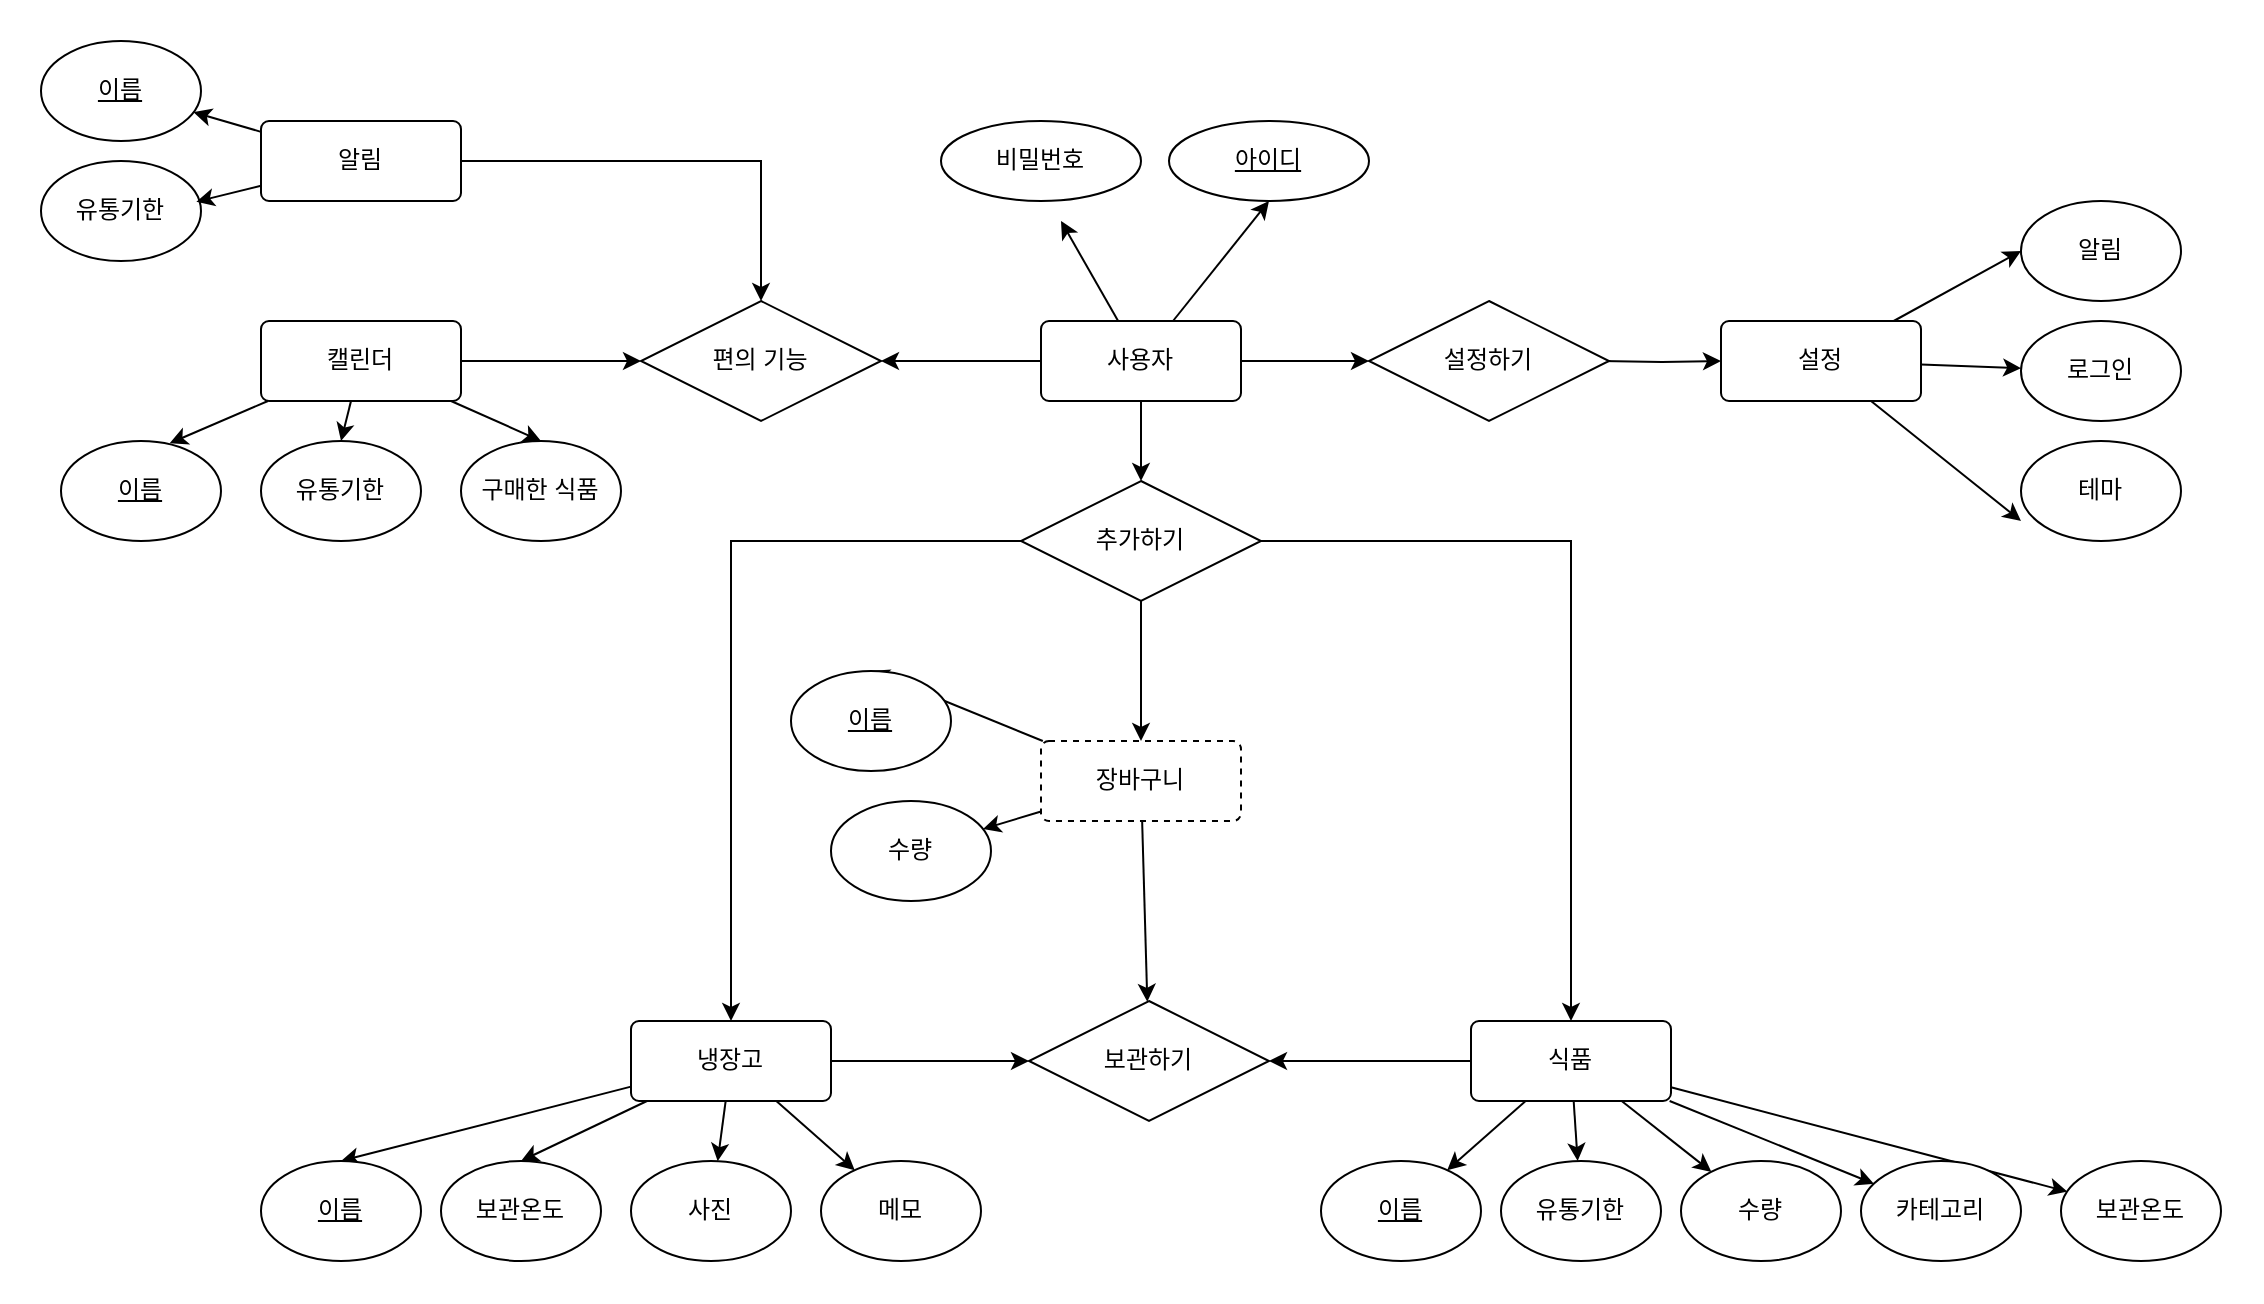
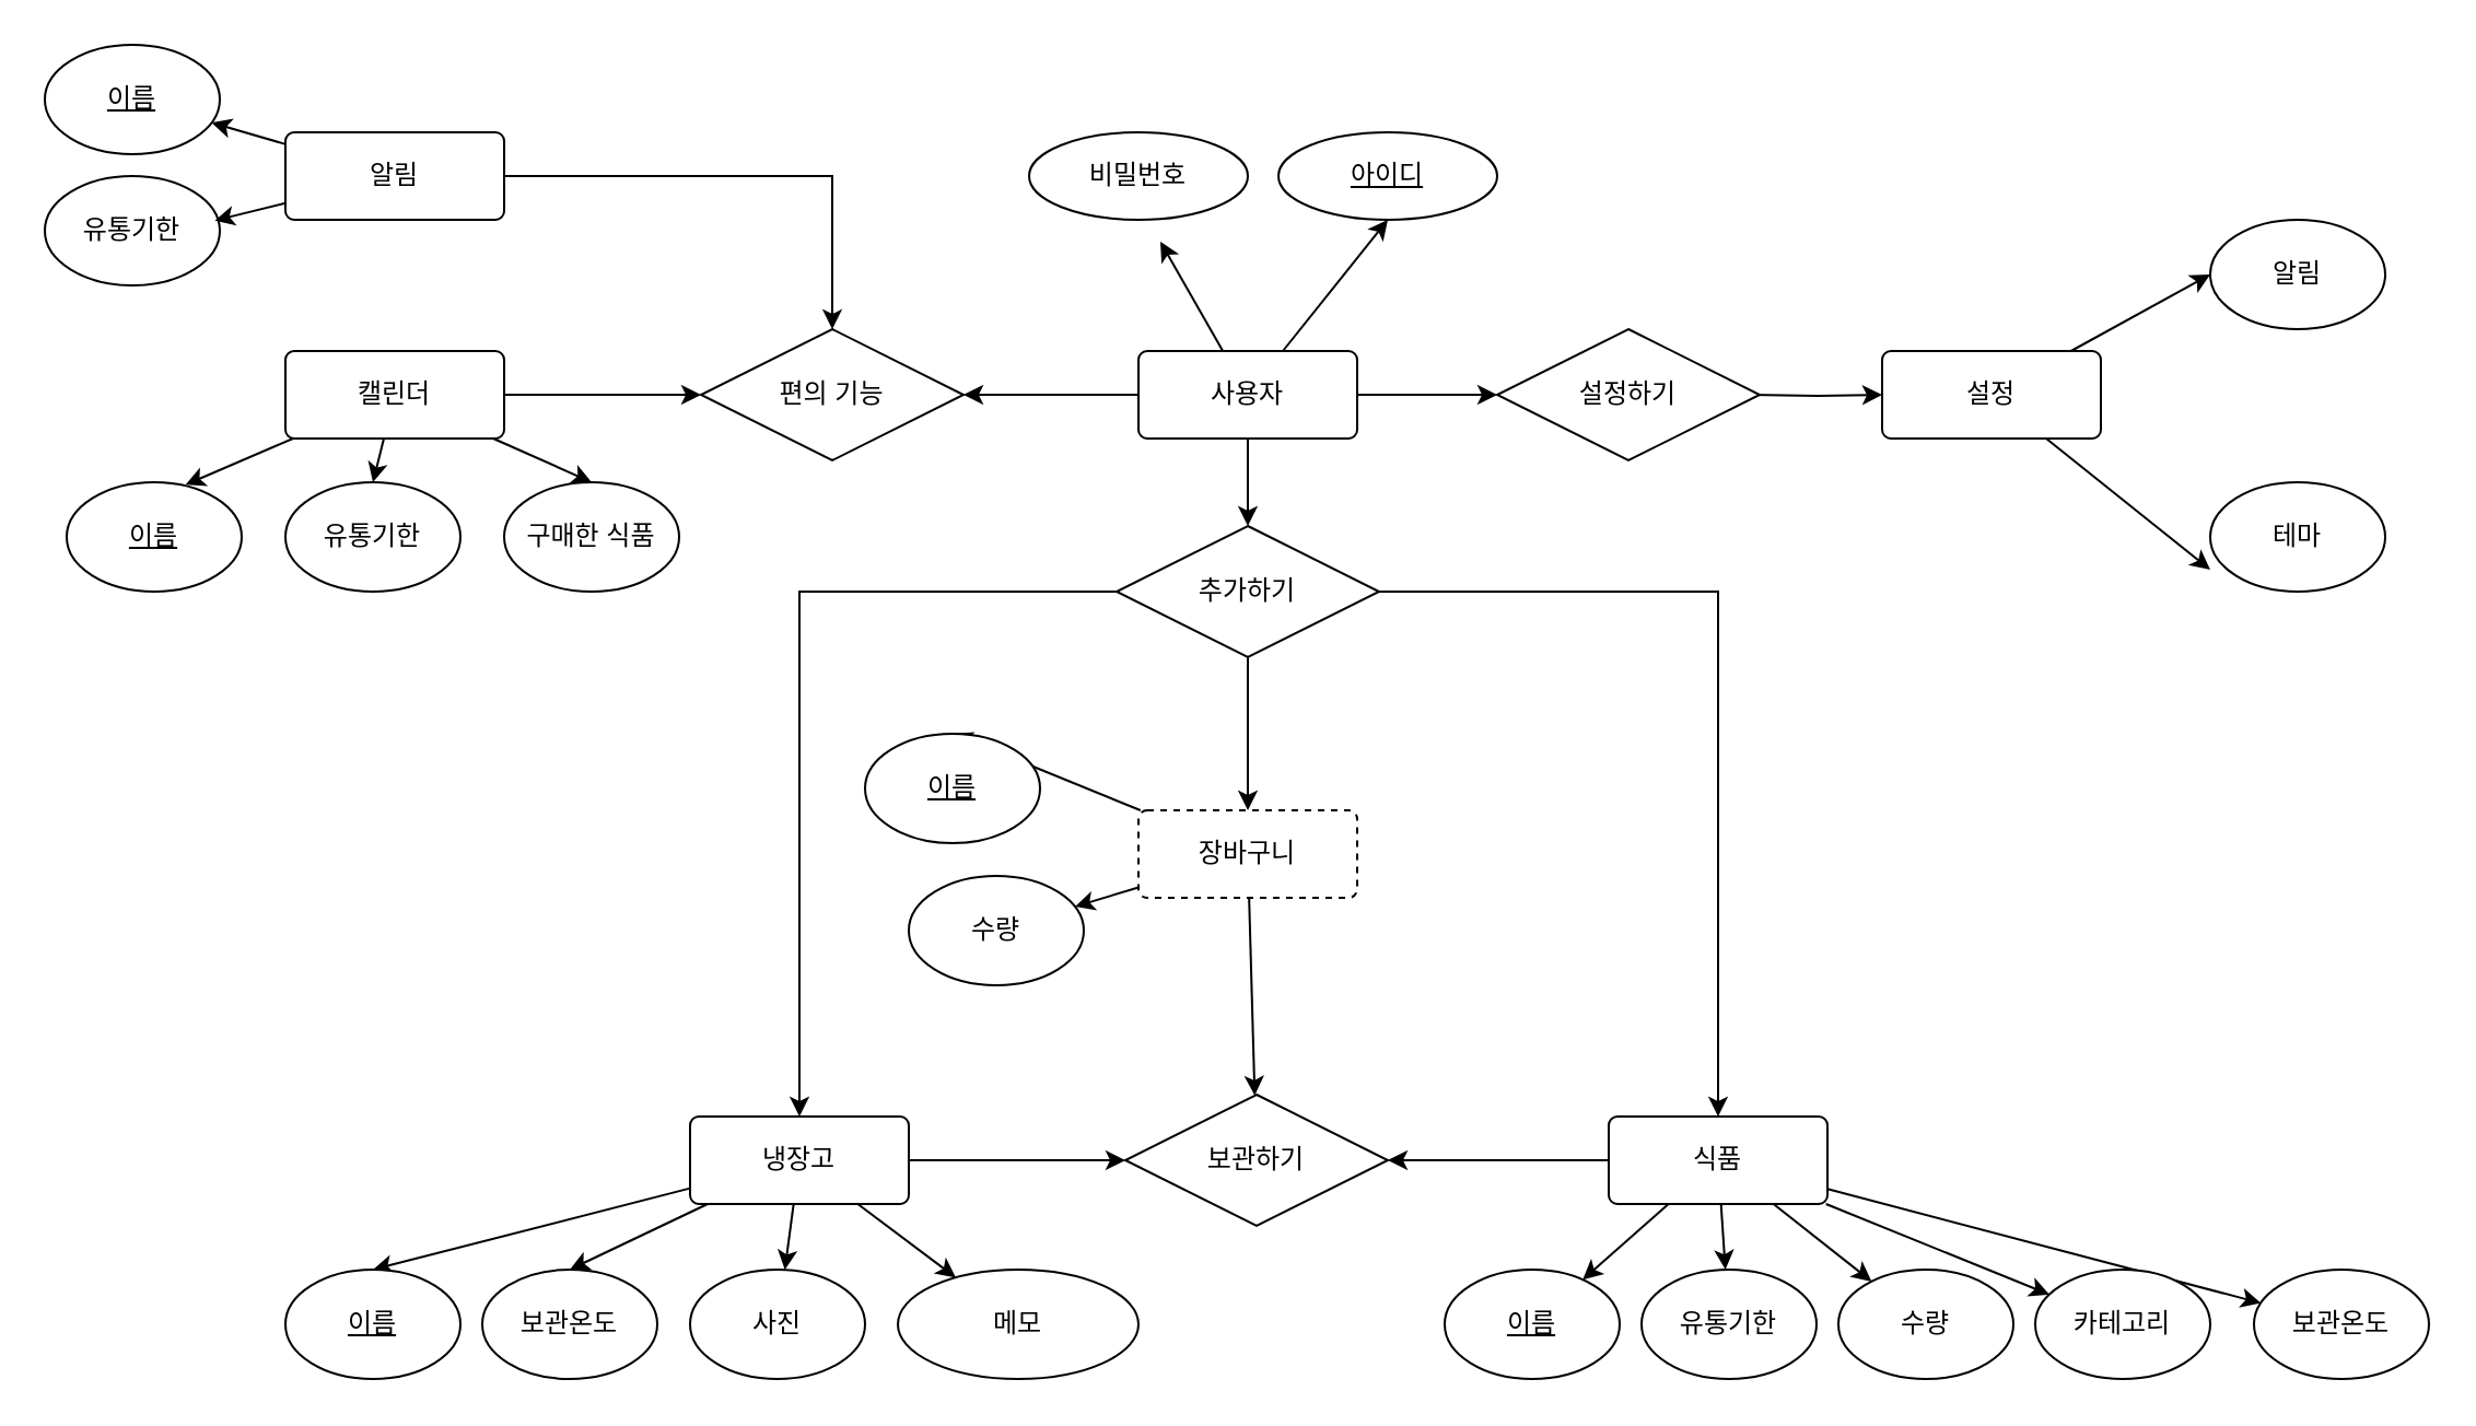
  <mxCell id="0" />
  <mxCell id="1" parent="0" />
  <mxCell id="2" style="edgeStyle=orthogonalEdgeStyle;rounded=0;orthogonalLoop=1;jettySize=auto;html=1;" edge="1" parent="1" source="7" target="36"><mxGeometry relative="1" as="geometry" /></mxCell>
  <mxCell id="3" style="rounded=0;orthogonalLoop=1;jettySize=auto;html=1;" edge="1" parent="1" source="7"><mxGeometry relative="1" as="geometry"><mxPoint x="530" y="110" as="targetPoint" /></mxGeometry></mxCell>
  <mxCell id="4" style="rounded=0;orthogonalLoop=1;jettySize=auto;html=1;entryX=0.5;entryY=1;entryDx=0;entryDy=0;" edge="1" parent="1" source="7" target="29"><mxGeometry relative="1" as="geometry" /></mxCell>
  <mxCell id="5" style="edgeStyle=orthogonalEdgeStyle;rounded=0;orthogonalLoop=1;jettySize=auto;html=1;entryX=1;entryY=0.5;entryDx=0;entryDy=0;" edge="1" parent="1" source="7" target="67"><mxGeometry relative="1" as="geometry" /></mxCell>
  <mxCell id="6" style="edgeStyle=orthogonalEdgeStyle;rounded=0;orthogonalLoop=1;jettySize=auto;html=1;entryX=0;entryY=0.5;entryDx=0;entryDy=0;" edge="1" parent="1" source="7" target="32"><mxGeometry relative="1" as="geometry" /></mxCell>
  <mxCell id="7" value="사용자" style="rounded=1;arcSize=10;whiteSpace=wrap;html=1;align=center;" vertex="1" parent="1"><mxGeometry x="520" y="160" width="100" height="40" as="geometry" /></mxCell>
  <mxCell id="8" style="rounded=0;orthogonalLoop=1;jettySize=auto;html=1;entryX=0;entryY=0.5;entryDx=0;entryDy=0;" edge="1" parent="1" source="10" target="47"><mxGeometry relative="1" as="geometry" /></mxCell>
- <mxCell id="9" style="rounded=0;orthogonalLoop=1;jettySize=auto;html=1;" edge="1" parent="1" source="10" target="48"><mxGeometry relative="1" as="geometry" /></mxCell>
  <mxCell id="10" value="설정" style="rounded=1;arcSize=10;whiteSpace=wrap;html=1;align=center;" vertex="1" parent="1"><mxGeometry x="860" y="160" width="100" height="40" as="geometry" /></mxCell>
  <mxCell id="11" value="" style="rounded=0;orthogonalLoop=1;jettySize=auto;html=1;" edge="1" parent="1" source="16" target="39"><mxGeometry relative="1" as="geometry" /></mxCell>
  <mxCell id="12" style="rounded=0;orthogonalLoop=1;jettySize=auto;html=1;" edge="1" parent="1" source="16" target="40"><mxGeometry relative="1" as="geometry" /></mxCell>
  <mxCell id="13" style="rounded=0;orthogonalLoop=1;jettySize=auto;html=1;entryX=0.5;entryY=0;entryDx=0;entryDy=0;" edge="1" parent="1" source="16" target="37"><mxGeometry relative="1" as="geometry" /></mxCell>
  <mxCell id="14" style="rounded=0;orthogonalLoop=1;jettySize=auto;html=1;entryX=0.5;entryY=0;entryDx=0;entryDy=0;" edge="1" parent="1" source="16" target="38"><mxGeometry relative="1" as="geometry" /></mxCell>
  <mxCell id="15" style="edgeStyle=orthogonalEdgeStyle;rounded=0;orthogonalLoop=1;jettySize=auto;html=1;entryX=0;entryY=0.5;entryDx=0;entryDy=0;" edge="1" parent="1" source="16" target="51"><mxGeometry relative="1" as="geometry" /></mxCell>
  <mxCell id="16" value="냉장고" style="rounded=1;arcSize=10;whiteSpace=wrap;html=1;align=center;" vertex="1" parent="1"><mxGeometry x="315" y="510" width="100" height="40" as="geometry" /></mxCell>
  <mxCell id="17" style="rounded=0;orthogonalLoop=1;jettySize=auto;html=1;entryX=0.5;entryY=0;entryDx=0;entryDy=0;" edge="1" parent="1" source="20" target="41"><mxGeometry relative="1" as="geometry" /></mxCell>
  <mxCell id="18" style="rounded=0;orthogonalLoop=1;jettySize=auto;html=1;" edge="1" parent="1" source="20" target="42"><mxGeometry relative="1" as="geometry" /></mxCell>
  <mxCell id="19" style="rounded=0;orthogonalLoop=1;jettySize=auto;html=1;" edge="1" parent="1" source="20" target="51"><mxGeometry relative="1" as="geometry" /></mxCell>
  <mxCell id="20" value="장바구니" style="rounded=1;arcSize=10;whiteSpace=wrap;html=1;align=center;dashed=1;" vertex="1" parent="1"><mxGeometry x="520" y="370" width="100" height="40" as="geometry" /></mxCell>
  <mxCell id="21" style="rounded=0;orthogonalLoop=1;jettySize=auto;html=1;" edge="1" parent="1" source="27"><mxGeometry relative="1" as="geometry"><mxPoint x="723.121" y="584.599" as="targetPoint" /></mxGeometry></mxCell>
  <mxCell id="22" style="rounded=0;orthogonalLoop=1;jettySize=auto;html=1;" edge="1" parent="1" source="27" target="43"><mxGeometry relative="1" as="geometry" /></mxCell>
  <mxCell id="23" style="rounded=0;orthogonalLoop=1;jettySize=auto;html=1;" edge="1" parent="1" source="27" target="45"><mxGeometry relative="1" as="geometry" /></mxCell>
  <mxCell id="24" style="rounded=0;orthogonalLoop=1;jettySize=auto;html=1;" edge="1" parent="1" source="27" target="44"><mxGeometry relative="1" as="geometry" /></mxCell>
  <mxCell id="25" style="rounded=0;orthogonalLoop=1;jettySize=auto;html=1;" edge="1" parent="1" source="27" target="46"><mxGeometry relative="1" as="geometry" /></mxCell>
  <mxCell id="26" style="edgeStyle=orthogonalEdgeStyle;rounded=0;orthogonalLoop=1;jettySize=auto;html=1;entryX=1;entryY=0.5;entryDx=0;entryDy=0;" edge="1" parent="1" source="27" target="51"><mxGeometry relative="1" as="geometry" /></mxCell>
  <mxCell id="27" value="식품" style="rounded=1;arcSize=10;whiteSpace=wrap;html=1;align=center;" vertex="1" parent="1"><mxGeometry x="735" y="510" width="100" height="40" as="geometry" /></mxCell>
  <mxCell id="28" style="edgeStyle=orthogonalEdgeStyle;rounded=0;orthogonalLoop=1;jettySize=auto;html=1;exitX=0.5;exitY=1;exitDx=0;exitDy=0;" edge="1" parent="1" source="27" target="27"><mxGeometry relative="1" as="geometry" /></mxCell>
  <mxCell id="29" value="아이디" style="ellipse;whiteSpace=wrap;html=1;align=center;fontStyle=4;" vertex="1" parent="1"><mxGeometry x="584" y="60" width="100" height="40" as="geometry" /></mxCell>
  <mxCell id="30" value="비밀번호" style="ellipse;whiteSpace=wrap;html=1;align=center;" vertex="1" parent="1"><mxGeometry x="470" y="60" width="100" height="40" as="geometry" /></mxCell>
  <mxCell id="31" style="edgeStyle=orthogonalEdgeStyle;rounded=0;orthogonalLoop=1;jettySize=auto;html=1;entryX=0;entryY=0.5;entryDx=0;entryDy=0;" edge="1" parent="1" target="10"><mxGeometry relative="1" as="geometry"><mxPoint x="800" y="180" as="sourcePoint" /></mxGeometry></mxCell>
  <mxCell id="32" value="설정하기" style="shape=rhombus;perimeter=rhombusPerimeter;whiteSpace=wrap;html=1;align=center;" vertex="1" parent="1"><mxGeometry x="684" y="150" width="120" height="60" as="geometry" /></mxCell>
  <mxCell id="33" style="edgeStyle=orthogonalEdgeStyle;rounded=0;orthogonalLoop=1;jettySize=auto;html=1;entryX=0.5;entryY=0;entryDx=0;entryDy=0;" edge="1" parent="1" source="36" target="20"><mxGeometry relative="1" as="geometry" /></mxCell>
  <mxCell id="34" style="edgeStyle=orthogonalEdgeStyle;rounded=0;orthogonalLoop=1;jettySize=auto;html=1;entryX=0.5;entryY=0;entryDx=0;entryDy=0;" edge="1" parent="1" source="36" target="27"><mxGeometry relative="1" as="geometry" /></mxCell>
  <mxCell id="35" style="edgeStyle=orthogonalEdgeStyle;rounded=0;orthogonalLoop=1;jettySize=auto;html=1;entryX=0.5;entryY=0;entryDx=0;entryDy=0;" edge="1" parent="1" source="36" target="16"><mxGeometry relative="1" as="geometry" /></mxCell>
  <mxCell id="36" value="추가하기" style="shape=rhombus;perimeter=rhombusPerimeter;whiteSpace=wrap;html=1;align=center;" vertex="1" parent="1"><mxGeometry x="510" y="240" width="120" height="60" as="geometry" /></mxCell>
  <mxCell id="37" value="보관온도" style="ellipse;whiteSpace=wrap;html=1;align=center;" vertex="1" parent="1"><mxGeometry y="580" width="80" height="50" as="geometry" x="220" /></mxCell>
  <mxCell id="38" value="&lt;u&gt;이름&lt;/u&gt;" style="ellipse;whiteSpace=wrap;html=1;align=center;" vertex="1" parent="1"><mxGeometry x="130" y="580" width="80" height="50" as="geometry" /></mxCell>
  <mxCell id="39" value="사진" style="ellipse;whiteSpace=wrap;html=1;align=center;" vertex="1" parent="1"><mxGeometry x="315" y="580" width="80" height="50" as="geometry" /></mxCell>
- <mxCell id="40" value="메모" style="ellipse;whiteSpace=wrap;html=1;align=center;" vertex="1" parent="1"><mxGeometry x="410" y="580" width="80" height="50" as="geometry" /></mxCell>
+ <mxCell id="40" value="메모" style="ellipse;whiteSpace=wrap;html=1;align=center;" vertex="1" parent="1"><mxGeometry x="410" y="580" width="110" height="50" as="geometry" /></mxCell>
  <mxCell id="41" value="&lt;u&gt;이름&lt;/u&gt;" style="ellipse;whiteSpace=wrap;html=1;align=center;" vertex="1" parent="1"><mxGeometry x="395" y="335" width="80" height="50" as="geometry" /></mxCell>
  <mxCell id="42" value="수량" style="ellipse;whiteSpace=wrap;html=1;align=center;" vertex="1" parent="1"><mxGeometry x="415" y="400" width="80" height="50" as="geometry" /></mxCell>
  <mxCell id="43" value="유통기한" style="ellipse;whiteSpace=wrap;html=1;align=center;" vertex="1" parent="1"><mxGeometry x="750" y="580" width="80" height="50" as="geometry" /></mxCell>
  <mxCell id="44" value="카테고리" style="ellipse;whiteSpace=wrap;html=1;align=center;" vertex="1" parent="1"><mxGeometry x="930" y="580" width="80" height="50" as="geometry" /></mxCell>
  <mxCell id="45" value="수량" style="ellipse;whiteSpace=wrap;html=1;align=center;" vertex="1" parent="1"><mxGeometry x="840" y="580" width="80" height="50" as="geometry" /></mxCell>
  <mxCell id="46" value="보관온도" style="ellipse;whiteSpace=wrap;html=1;align=center;" vertex="1" parent="1"><mxGeometry x="1030" y="580" width="80" height="50" as="geometry" /></mxCell>
  <mxCell id="47" value="알림" style="ellipse;whiteSpace=wrap;html=1;align=center;" vertex="1" parent="1"><mxGeometry x="1010" y="100" width="80" height="50" as="geometry" /></mxCell>
- <mxCell id="48" value="로그인" style="ellipse;whiteSpace=wrap;html=1;align=center;" vertex="1" parent="1"><mxGeometry x="1010" y="160" width="80" height="50" as="geometry" /></mxCell>
  <mxCell id="49" value="테마" style="ellipse;whiteSpace=wrap;html=1;align=center;" vertex="1" parent="1"><mxGeometry x="1010" y="220" width="80" height="50" as="geometry" /></mxCell>
  <mxCell id="50" style="rounded=0;orthogonalLoop=1;jettySize=auto;html=1;entryX=0;entryY=0.8;entryDx=0;entryDy=0;entryPerimeter=0;" edge="1" parent="1" source="10" target="49"><mxGeometry relative="1" as="geometry" /></mxCell>
  <mxCell id="51" value="보관하기" style="shape=rhombus;perimeter=rhombusPerimeter;whiteSpace=wrap;html=1;align=center;" vertex="1" parent="1"><mxGeometry x="514" y="500" width="120" height="60" as="geometry" /></mxCell>
  <mxCell id="52" value="이름" style="ellipse;whiteSpace=wrap;html=1;align=center;fontStyle=4;" vertex="1" parent="1"><mxGeometry x="660" y="580" width="80" height="50" as="geometry" /></mxCell>
  <mxCell id="53" style="rounded=0;orthogonalLoop=1;jettySize=auto;html=1;entryX=0.5;entryY=0;entryDx=0;entryDy=0;" edge="1" parent="1" source="56" target="63"><mxGeometry relative="1" as="geometry" /></mxCell>
  <mxCell id="54" style="rounded=0;orthogonalLoop=1;jettySize=auto;html=1;entryX=0.5;entryY=0;entryDx=0;entryDy=0;" edge="1" parent="1" source="56" target="62"><mxGeometry relative="1" as="geometry" /></mxCell>
  <mxCell id="55" style="edgeStyle=orthogonalEdgeStyle;rounded=0;orthogonalLoop=1;jettySize=auto;html=1;entryX=0;entryY=0.5;entryDx=0;entryDy=0;" edge="1" parent="1" source="56" target="67"><mxGeometry relative="1" as="geometry" /></mxCell>
  <mxCell id="56" value="캘린더" style="rounded=1;arcSize=10;whiteSpace=wrap;html=1;align=center;" vertex="1" parent="1"><mxGeometry x="130" y="160" width="100" height="40" as="geometry" /></mxCell>
  <mxCell id="57" style="rounded=0;orthogonalLoop=1;jettySize=auto;html=1;" edge="1" parent="1" source="59" target="60"><mxGeometry relative="1" as="geometry" /></mxCell>
  <mxCell id="58" style="edgeStyle=orthogonalEdgeStyle;rounded=0;orthogonalLoop=1;jettySize=auto;html=1;entryX=0.5;entryY=0;entryDx=0;entryDy=0;" edge="1" parent="1" source="59" target="67"><mxGeometry relative="1" as="geometry" /></mxCell>
  <mxCell id="59" value="알림" style="rounded=1;arcSize=10;whiteSpace=wrap;html=1;align=center;" vertex="1" parent="1"><mxGeometry x="130" y="60" width="100" height="40" as="geometry" /></mxCell>
  <mxCell id="60" value="&lt;u&gt;이름&lt;/u&gt;" style="ellipse;whiteSpace=wrap;html=1;align=center;" vertex="1" parent="1"><mxGeometry x="20" y="20" width="80" height="50" as="geometry" /></mxCell>
  <mxCell id="61" value="유통기한" style="ellipse;whiteSpace=wrap;html=1;align=center;" vertex="1" parent="1"><mxGeometry x="20" y="80" width="80" height="50" as="geometry" /></mxCell>
  <mxCell id="62" value="구매한 식품" style="ellipse;whiteSpace=wrap;html=1;align=center;" vertex="1" parent="1"><mxGeometry x="230" y="220" width="80" height="50" as="geometry" /></mxCell>
  <mxCell id="63" value="유통기한" style="ellipse;whiteSpace=wrap;html=1;align=center;" vertex="1" parent="1"><mxGeometry x="130" y="220" width="80" height="50" as="geometry" /></mxCell>
  <mxCell id="64" value="&lt;u&gt;이름&lt;/u&gt;" style="ellipse;whiteSpace=wrap;html=1;align=center;" vertex="1" parent="1"><mxGeometry x="30" y="220" width="80" height="50" as="geometry" /></mxCell>
  <mxCell id="65" style="rounded=0;orthogonalLoop=1;jettySize=auto;html=1;entryX=0.971;entryY=0.407;entryDx=0;entryDy=0;entryPerimeter=0;" edge="1" parent="1" source="59" target="61"><mxGeometry relative="1" as="geometry" /></mxCell>
  <mxCell id="66" style="rounded=0;orthogonalLoop=1;jettySize=auto;html=1;entryX=0.679;entryY=0.023;entryDx=0;entryDy=0;entryPerimeter=0;" edge="1" parent="1" source="56" target="64"><mxGeometry relative="1" as="geometry" /></mxCell>
  <mxCell id="67" value="편의 기능" style="shape=rhombus;perimeter=rhombusPerimeter;whiteSpace=wrap;html=1;align=center;" vertex="1" parent="1"><mxGeometry x="320" y="150" width="120" height="60" as="geometry" /></mxCell>
